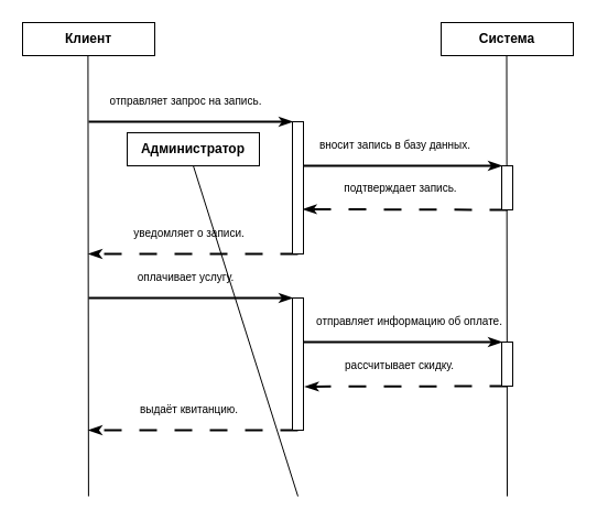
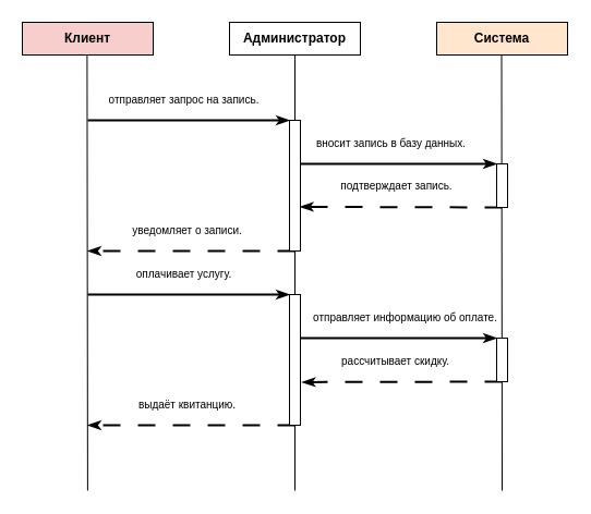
  <mxCell id="0" />
  <mxCell id="1" parent="0" />
- <mxCell id="2" value="&lt;p data-pm-slice=&quot;1 1 [&amp;quot;ordered_list&amp;quot;,{&amp;quot;spread&amp;quot;:false,&amp;quot;startingNumber&amp;quot;:1,&amp;quot;start&amp;quot;:686,&amp;quot;end&amp;quot;:1026},&amp;quot;regular_list_item&amp;quot;,{&amp;quot;start&amp;quot;:686,&amp;quot;end&amp;quot;:805}]&quot;&gt;&lt;strong&gt;Клиент&lt;/strong&gt;&lt;/p&gt;" style="rounded=0;whiteSpace=wrap;html=1;" parent="1" vertex="1"><mxGeometry x="20" y="20" width="120" height="30" as="geometry" /></mxCell>
- <mxCell id="3" value="&lt;p data-pm-slice=&quot;1 1 [&amp;quot;ordered_list&amp;quot;,{&amp;quot;spread&amp;quot;:false,&amp;quot;startingNumber&amp;quot;:1,&amp;quot;start&amp;quot;:686,&amp;quot;end&amp;quot;:1026},&amp;quot;regular_list_item&amp;quot;,{&amp;quot;start&amp;quot;:686,&amp;quot;end&amp;quot;:805}]&quot;&gt;&lt;strong&gt;Администратор&lt;/strong&gt;&lt;/p&gt;" style="rounded=0;whiteSpace=wrap;html=1;" parent="1" vertex="1"><mxGeometry x="115" y="120" width="120" height="30" as="geometry" /></mxCell>
- <mxCell id="4" value="&lt;p data-pm-slice=&quot;1 1 [&amp;quot;ordered_list&amp;quot;,{&amp;quot;spread&amp;quot;:false,&amp;quot;startingNumber&amp;quot;:1,&amp;quot;start&amp;quot;:686,&amp;quot;end&amp;quot;:1026},&amp;quot;regular_list_item&amp;quot;,{&amp;quot;start&amp;quot;:686,&amp;quot;end&amp;quot;:805}]&quot;&gt;&lt;strong&gt;Система&lt;/strong&gt;&lt;/p&gt;" style="rounded=0;whiteSpace=wrap;html=1;" parent="1" vertex="1"><mxGeometry x="400" y="20" width="120" height="30" as="geometry" /></mxCell>
+ <mxCell id="2" value="&lt;p data-pm-slice=&quot;1 1 [&amp;quot;ordered_list&amp;quot;,{&amp;quot;spread&amp;quot;:false,&amp;quot;startingNumber&amp;quot;:1,&amp;quot;start&amp;quot;:686,&amp;quot;end&amp;quot;:1026},&amp;quot;regular_list_item&amp;quot;,{&amp;quot;start&amp;quot;:686,&amp;quot;end&amp;quot;:805}]&quot;&gt;&lt;strong&gt;Клиент&lt;/strong&gt;&lt;/p&gt;" style="rounded=0;whiteSpace=wrap;html=1;fillColor=#f8cecc;" parent="1" vertex="1"><mxGeometry x="20" y="20" width="120" height="30" as="geometry" /></mxCell>
+ <mxCell id="3" value="&lt;p data-pm-slice=&quot;1 1 [&amp;quot;ordered_list&amp;quot;,{&amp;quot;spread&amp;quot;:false,&amp;quot;startingNumber&amp;quot;:1,&amp;quot;start&amp;quot;:686,&amp;quot;end&amp;quot;:1026},&amp;quot;regular_list_item&amp;quot;,{&amp;quot;start&amp;quot;:686,&amp;quot;end&amp;quot;:805}]&quot;&gt;&lt;strong&gt;Администратор&lt;/strong&gt;&lt;/p&gt;" style="rounded=0;whiteSpace=wrap;html=1;" parent="1" vertex="1"><mxGeometry x="210" y="20" width="120" height="30" as="geometry" /></mxCell>
+ <mxCell id="4" value="&lt;p data-pm-slice=&quot;1 1 [&amp;quot;ordered_list&amp;quot;,{&amp;quot;spread&amp;quot;:false,&amp;quot;startingNumber&amp;quot;:1,&amp;quot;start&amp;quot;:686,&amp;quot;end&amp;quot;:1026},&amp;quot;regular_list_item&amp;quot;,{&amp;quot;start&amp;quot;:686,&amp;quot;end&amp;quot;:805}]&quot;&gt;&lt;strong&gt;Система&lt;/strong&gt;&lt;/p&gt;" style="rounded=0;whiteSpace=wrap;html=1;fillColor=#ffe6cc;" parent="1" vertex="1"><mxGeometry x="400" y="20" width="120" height="30" as="geometry" /></mxCell>
  <mxCell id="5" value="" style="endArrow=none;html=1;rounded=0;entryX=0.5;entryY=1;entryDx=0;entryDy=0;" parent="1" target="3" edge="1"><mxGeometry width="50" height="50" relative="1" as="geometry"><mxPoint x="270" y="450" as="sourcePoint" /><mxPoint x="380" y="230" as="targetPoint" /></mxGeometry></mxCell>
  <mxCell id="6" value="" style="endArrow=classicThin;html=1;strokeWidth=2;rounded=0;endFill=1;entryX=0;entryY=0;entryDx=0;entryDy=0;" parent="1" target="24" edge="1"><mxGeometry width="50" height="50" relative="1" as="geometry"><mxPoint x="80" y="110" as="sourcePoint" /><mxPoint x="270" y="110" as="targetPoint" /></mxGeometry></mxCell>
  <mxCell id="7" value="&lt;p data-pm-slice=&quot;1 1 [&amp;quot;ordered_list&amp;quot;,{&amp;quot;spread&amp;quot;:true,&amp;quot;startingNumber&amp;quot;:1,&amp;quot;start&amp;quot;:687,&amp;quot;end&amp;quot;:1342},&amp;quot;regular_list_item&amp;quot;,{&amp;quot;start&amp;quot;:687,&amp;quot;end&amp;quot;:930},&amp;quot;list&amp;quot;,{&amp;quot;spread&amp;quot;:false,&amp;quot;start&amp;quot;:716,&amp;quot;end&amp;quot;:930},&amp;quot;regular_list_item&amp;quot;,{&amp;quot;start&amp;quot;:716,&amp;quot;end&amp;quot;:770}]&quot;&gt;отправляет запрос&amp;nbsp;&lt;span style=&quot;background-color: transparent; color: light-dark(rgb(0, 0, 0), rgb(255, 255, 255));&quot;&gt;на запись.&lt;/span&gt;&lt;/p&gt;" style="edgeLabel;html=1;align=center;verticalAlign=middle;resizable=0;points=[];fontSize=10;labelBackgroundColor=none;spacing=0;" parent="6" vertex="1" connectable="0"><mxGeometry x="-0.154" y="-2" relative="1" as="geometry"><mxPoint x="9" y="-22" as="offset" /></mxGeometry></mxCell>
  <mxCell id="8" value="" style="endArrow=none;html=1;rounded=0;entryX=0.5;entryY=1;entryDx=0;entryDy=0;" parent="1" edge="1"><mxGeometry width="50" height="50" relative="1" as="geometry"><mxPoint x="79.91" y="450" as="sourcePoint" /><mxPoint x="79.41" y="50" as="targetPoint" /></mxGeometry></mxCell>
  <mxCell id="9" value="" style="endArrow=none;html=1;rounded=0;entryX=0.5;entryY=1;entryDx=0;entryDy=0;" parent="1" edge="1"><mxGeometry width="50" height="50" relative="1" as="geometry"><mxPoint x="460" y="450" as="sourcePoint" /><mxPoint x="459.5" y="50" as="targetPoint" /></mxGeometry></mxCell>
  <mxCell id="10" value="" style="endArrow=classicThin;html=1;strokeWidth=2;rounded=0;endFill=1;entryX=0;entryY=0;entryDx=0;entryDy=0;" parent="1" target="25" edge="1"><mxGeometry width="50" height="50" relative="1" as="geometry"><mxPoint x="270" y="150" as="sourcePoint" /><mxPoint x="460" y="150" as="targetPoint" /></mxGeometry></mxCell>
  <mxCell id="11" value="&lt;p data-pm-slice=&quot;1 1 [&amp;quot;ordered_list&amp;quot;,{&amp;quot;spread&amp;quot;:true,&amp;quot;startingNumber&amp;quot;:1,&amp;quot;start&amp;quot;:687,&amp;quot;end&amp;quot;:1342},&amp;quot;regular_list_item&amp;quot;,{&amp;quot;start&amp;quot;:687,&amp;quot;end&amp;quot;:930},&amp;quot;list&amp;quot;,{&amp;quot;spread&amp;quot;:false,&amp;quot;start&amp;quot;:716,&amp;quot;end&amp;quot;:930},&amp;quot;regular_list_item&amp;quot;,{&amp;quot;start&amp;quot;:774,&amp;quot;end&amp;quot;:829}]&quot;&gt;вносит запись в базу данных.&lt;/p&gt;" style="edgeLabel;html=1;align=center;verticalAlign=middle;resizable=0;points=[];fontSize=10;labelBackgroundColor=none;spacing=0;" parent="10" vertex="1" connectable="0"><mxGeometry x="-0.154" y="-2" relative="1" as="geometry"><mxPoint x="9" y="-22" as="offset" /></mxGeometry></mxCell>
  <mxCell id="12" value="" style="endArrow=classicThin;dashed=1;html=1;dashPattern=8 8;strokeWidth=2;rounded=0;endFill=1;entryX=0.967;entryY=0.662;entryDx=0;entryDy=0;entryPerimeter=0;" parent="1" target="24" edge="1"><mxGeometry width="50" height="50" relative="1" as="geometry"><mxPoint x="460" y="190" as="sourcePoint" /><mxPoint x="270" y="190" as="targetPoint" /></mxGeometry></mxCell>
  <mxCell id="13" value="&lt;p data-pm-slice=&quot;1 1 [&amp;quot;ordered_list&amp;quot;,{&amp;quot;spread&amp;quot;:true,&amp;quot;startingNumber&amp;quot;:1,&amp;quot;start&amp;quot;:687,&amp;quot;end&amp;quot;:1342},&amp;quot;regular_list_item&amp;quot;,{&amp;quot;start&amp;quot;:687,&amp;quot;end&amp;quot;:930},&amp;quot;list&amp;quot;,{&amp;quot;spread&amp;quot;:false,&amp;quot;start&amp;quot;:716,&amp;quot;end&amp;quot;:930},&amp;quot;regular_list_item&amp;quot;,{&amp;quot;start&amp;quot;:833,&amp;quot;end&amp;quot;:880}]&quot;&gt;подтверждает запись.&lt;/p&gt;" style="edgeLabel;html=1;align=center;verticalAlign=middle;resizable=0;points=[];fontSize=10;labelBackgroundColor=none;spacing=0;" parent="12" vertex="1" connectable="0"><mxGeometry x="-0.154" y="-2" relative="1" as="geometry"><mxPoint x="-20" y="-18" as="offset" /></mxGeometry></mxCell>
  <mxCell id="14" value="" style="endArrow=classicThin;dashed=1;html=1;dashPattern=8 8;strokeWidth=2;rounded=0;endFill=1;" parent="1" edge="1"><mxGeometry width="50" height="50" relative="1" as="geometry"><mxPoint x="270" y="230" as="sourcePoint" /><mxPoint x="80" y="230" as="targetPoint" /></mxGeometry></mxCell>
  <mxCell id="15" value="&lt;span style=&quot;background-color: transparent; color: light-dark(rgb(0, 0, 0), rgb(255, 255, 255));&quot;&gt;уведомляет о записи.&lt;/span&gt;" style="edgeLabel;html=1;align=center;verticalAlign=middle;resizable=0;points=[];fontSize=10;labelBackgroundColor=none;spacing=0;" parent="14" vertex="1" connectable="0"><mxGeometry x="-0.154" y="-2" relative="1" as="geometry"><mxPoint x="-20" y="-18" as="offset" /></mxGeometry></mxCell>
  <mxCell id="16" value="" style="endArrow=classicThin;html=1;strokeWidth=2;rounded=0;endFill=1;entryX=0;entryY=0;entryDx=0;entryDy=0;" parent="1" target="27" edge="1"><mxGeometry width="50" height="50" relative="1" as="geometry"><mxPoint x="80" y="270" as="sourcePoint" /><mxPoint x="270" y="270" as="targetPoint" /></mxGeometry></mxCell>
  <mxCell id="17" value="&lt;p data-pm-slice=&quot;1 1 [&amp;quot;ordered_list&amp;quot;,{&amp;quot;spread&amp;quot;:true,&amp;quot;startingNumber&amp;quot;:1,&amp;quot;start&amp;quot;:687,&amp;quot;end&amp;quot;:1342},&amp;quot;regular_list_item&amp;quot;,{&amp;quot;start&amp;quot;:1112,&amp;quot;end&amp;quot;:1342},&amp;quot;list&amp;quot;,{&amp;quot;spread&amp;quot;:false,&amp;quot;start&amp;quot;:1137,&amp;quot;end&amp;quot;:1342},&amp;quot;regular_list_item&amp;quot;,{&amp;quot;start&amp;quot;:1137,&amp;quot;end&amp;quot;:1181}]&quot;&gt;оплачивает услугу.&lt;/p&gt;" style="edgeLabel;html=1;align=center;verticalAlign=middle;resizable=0;points=[];fontSize=10;labelBackgroundColor=none;spacing=0;" parent="16" vertex="1" connectable="0"><mxGeometry x="-0.154" y="-2" relative="1" as="geometry"><mxPoint x="9" y="-22" as="offset" /></mxGeometry></mxCell>
  <mxCell id="18" value="" style="endArrow=classicThin;html=1;strokeWidth=2;rounded=0;endFill=1;entryX=0;entryY=0;entryDx=0;entryDy=0;" parent="1" target="26" edge="1"><mxGeometry width="50" height="50" relative="1" as="geometry"><mxPoint x="270" y="310" as="sourcePoint" /><mxPoint x="460" y="310" as="targetPoint" /></mxGeometry></mxCell>
  <mxCell id="19" value="&lt;p data-pm-slice=&quot;1 1 [&amp;quot;ordered_list&amp;quot;,{&amp;quot;spread&amp;quot;:true,&amp;quot;startingNumber&amp;quot;:1,&amp;quot;start&amp;quot;:687,&amp;quot;end&amp;quot;:1342},&amp;quot;regular_list_item&amp;quot;,{&amp;quot;start&amp;quot;:1112,&amp;quot;end&amp;quot;:1342},&amp;quot;list&amp;quot;,{&amp;quot;spread&amp;quot;:false,&amp;quot;start&amp;quot;:1137,&amp;quot;end&amp;quot;:1342},&amp;quot;regular_list_item&amp;quot;,{&amp;quot;start&amp;quot;:1185,&amp;quot;end&amp;quot;:1244}]&quot;&gt;отправляет информацию об оплате.&lt;/p&gt;" style="edgeLabel;html=1;align=center;verticalAlign=middle;resizable=0;points=[];fontSize=10;labelBackgroundColor=none;spacing=0;" parent="18" vertex="1" connectable="0"><mxGeometry x="-0.154" y="-2" relative="1" as="geometry"><mxPoint x="22" y="-22" as="offset" /></mxGeometry></mxCell>
  <mxCell id="20" value="" style="endArrow=classicThin;dashed=1;html=1;dashPattern=8 8;strokeWidth=2;rounded=0;endFill=1;entryX=1.151;entryY=0.67;entryDx=0;entryDy=0;entryPerimeter=0;" parent="1" target="27" edge="1"><mxGeometry width="50" height="50" relative="1" as="geometry"><mxPoint x="460" y="350" as="sourcePoint" /><mxPoint x="270" y="350" as="targetPoint" /></mxGeometry></mxCell>
  <mxCell id="21" value="&lt;p data-pm-slice=&quot;1 1 [&amp;quot;ordered_list&amp;quot;,{&amp;quot;spread&amp;quot;:true,&amp;quot;startingNumber&amp;quot;:1,&amp;quot;start&amp;quot;:687,&amp;quot;end&amp;quot;:1342},&amp;quot;regular_list_item&amp;quot;,{&amp;quot;start&amp;quot;:1112,&amp;quot;end&amp;quot;:1342},&amp;quot;list&amp;quot;,{&amp;quot;spread&amp;quot;:false,&amp;quot;start&amp;quot;:1137,&amp;quot;end&amp;quot;:1342},&amp;quot;regular_list_item&amp;quot;,{&amp;quot;start&amp;quot;:1248,&amp;quot;end&amp;quot;:1295}]&quot;&gt;рассчитывает скидку.&lt;/p&gt;" style="edgeLabel;html=1;align=center;verticalAlign=middle;resizable=0;points=[];fontSize=10;labelBackgroundColor=none;spacing=0;" parent="20" vertex="1" connectable="0"><mxGeometry x="-0.154" y="-2" relative="1" as="geometry"><mxPoint x="-20" y="-18" as="offset" /></mxGeometry></mxCell>
  <mxCell id="22" value="" style="endArrow=classicThin;dashed=1;html=1;dashPattern=8 8;strokeWidth=2;rounded=0;endFill=1;" parent="1" edge="1"><mxGeometry width="50" height="50" relative="1" as="geometry"><mxPoint x="270" y="390" as="sourcePoint" /><mxPoint x="80" y="390" as="targetPoint" /></mxGeometry></mxCell>
  <mxCell id="23" value="&lt;p data-pm-slice=&quot;1 1 [&amp;quot;ordered_list&amp;quot;,{&amp;quot;spread&amp;quot;:true,&amp;quot;startingNumber&amp;quot;:1,&amp;quot;start&amp;quot;:687,&amp;quot;end&amp;quot;:1342},&amp;quot;regular_list_item&amp;quot;,{&amp;quot;start&amp;quot;:1112,&amp;quot;end&amp;quot;:1342},&amp;quot;list&amp;quot;,{&amp;quot;spread&amp;quot;:false,&amp;quot;start&amp;quot;:1137,&amp;quot;end&amp;quot;:1342},&amp;quot;regular_list_item&amp;quot;,{&amp;quot;start&amp;quot;:1299,&amp;quot;end&amp;quot;:1342}]&quot;&gt;выдаёт квитанцию.&lt;/p&gt;" style="edgeLabel;html=1;align=center;verticalAlign=middle;resizable=0;points=[];fontSize=10;labelBackgroundColor=none;spacing=0;" parent="22" vertex="1" connectable="0"><mxGeometry x="-0.154" y="-2" relative="1" as="geometry"><mxPoint x="-20" y="-18" as="offset" /></mxGeometry></mxCell>
  <mxCell id="24" value="&lt;p data-pm-slice=&quot;1 1 [&amp;quot;ordered_list&amp;quot;,{&amp;quot;spread&amp;quot;:false,&amp;quot;startingNumber&amp;quot;:1,&amp;quot;start&amp;quot;:686,&amp;quot;end&amp;quot;:1026},&amp;quot;regular_list_item&amp;quot;,{&amp;quot;start&amp;quot;:686,&amp;quot;end&amp;quot;:805}]&quot;&gt;&lt;br&gt;&lt;/p&gt;" style="rounded=0;whiteSpace=wrap;html=1;" parent="1" vertex="1"><mxGeometry x="265" y="110" width="10" height="120" as="geometry" /></mxCell>
  <mxCell id="25" value="&lt;p data-pm-slice=&quot;1 1 [&amp;quot;ordered_list&amp;quot;,{&amp;quot;spread&amp;quot;:false,&amp;quot;startingNumber&amp;quot;:1,&amp;quot;start&amp;quot;:686,&amp;quot;end&amp;quot;:1026},&amp;quot;regular_list_item&amp;quot;,{&amp;quot;start&amp;quot;:686,&amp;quot;end&amp;quot;:805}]&quot;&gt;&lt;br&gt;&lt;/p&gt;" style="rounded=0;whiteSpace=wrap;html=1;" parent="1" vertex="1"><mxGeometry x="455" y="150" width="10" height="40" as="geometry" /></mxCell>
  <mxCell id="26" value="&lt;p data-pm-slice=&quot;1 1 [&amp;quot;ordered_list&amp;quot;,{&amp;quot;spread&amp;quot;:false,&amp;quot;startingNumber&amp;quot;:1,&amp;quot;start&amp;quot;:686,&amp;quot;end&amp;quot;:1026},&amp;quot;regular_list_item&amp;quot;,{&amp;quot;start&amp;quot;:686,&amp;quot;end&amp;quot;:805}]&quot;&gt;&lt;br&gt;&lt;/p&gt;" style="rounded=0;whiteSpace=wrap;html=1;" parent="1" vertex="1"><mxGeometry x="455" y="310" width="10" height="40" as="geometry" /></mxCell>
  <mxCell id="27" value="&lt;p data-pm-slice=&quot;1 1 [&amp;quot;ordered_list&amp;quot;,{&amp;quot;spread&amp;quot;:false,&amp;quot;startingNumber&amp;quot;:1,&amp;quot;start&amp;quot;:686,&amp;quot;end&amp;quot;:1026},&amp;quot;regular_list_item&amp;quot;,{&amp;quot;start&amp;quot;:686,&amp;quot;end&amp;quot;:805}]&quot;&gt;&lt;br&gt;&lt;/p&gt;" style="rounded=0;whiteSpace=wrap;html=1;" parent="1" vertex="1"><mxGeometry x="265" y="270" width="10" height="120" as="geometry" /></mxCell>
